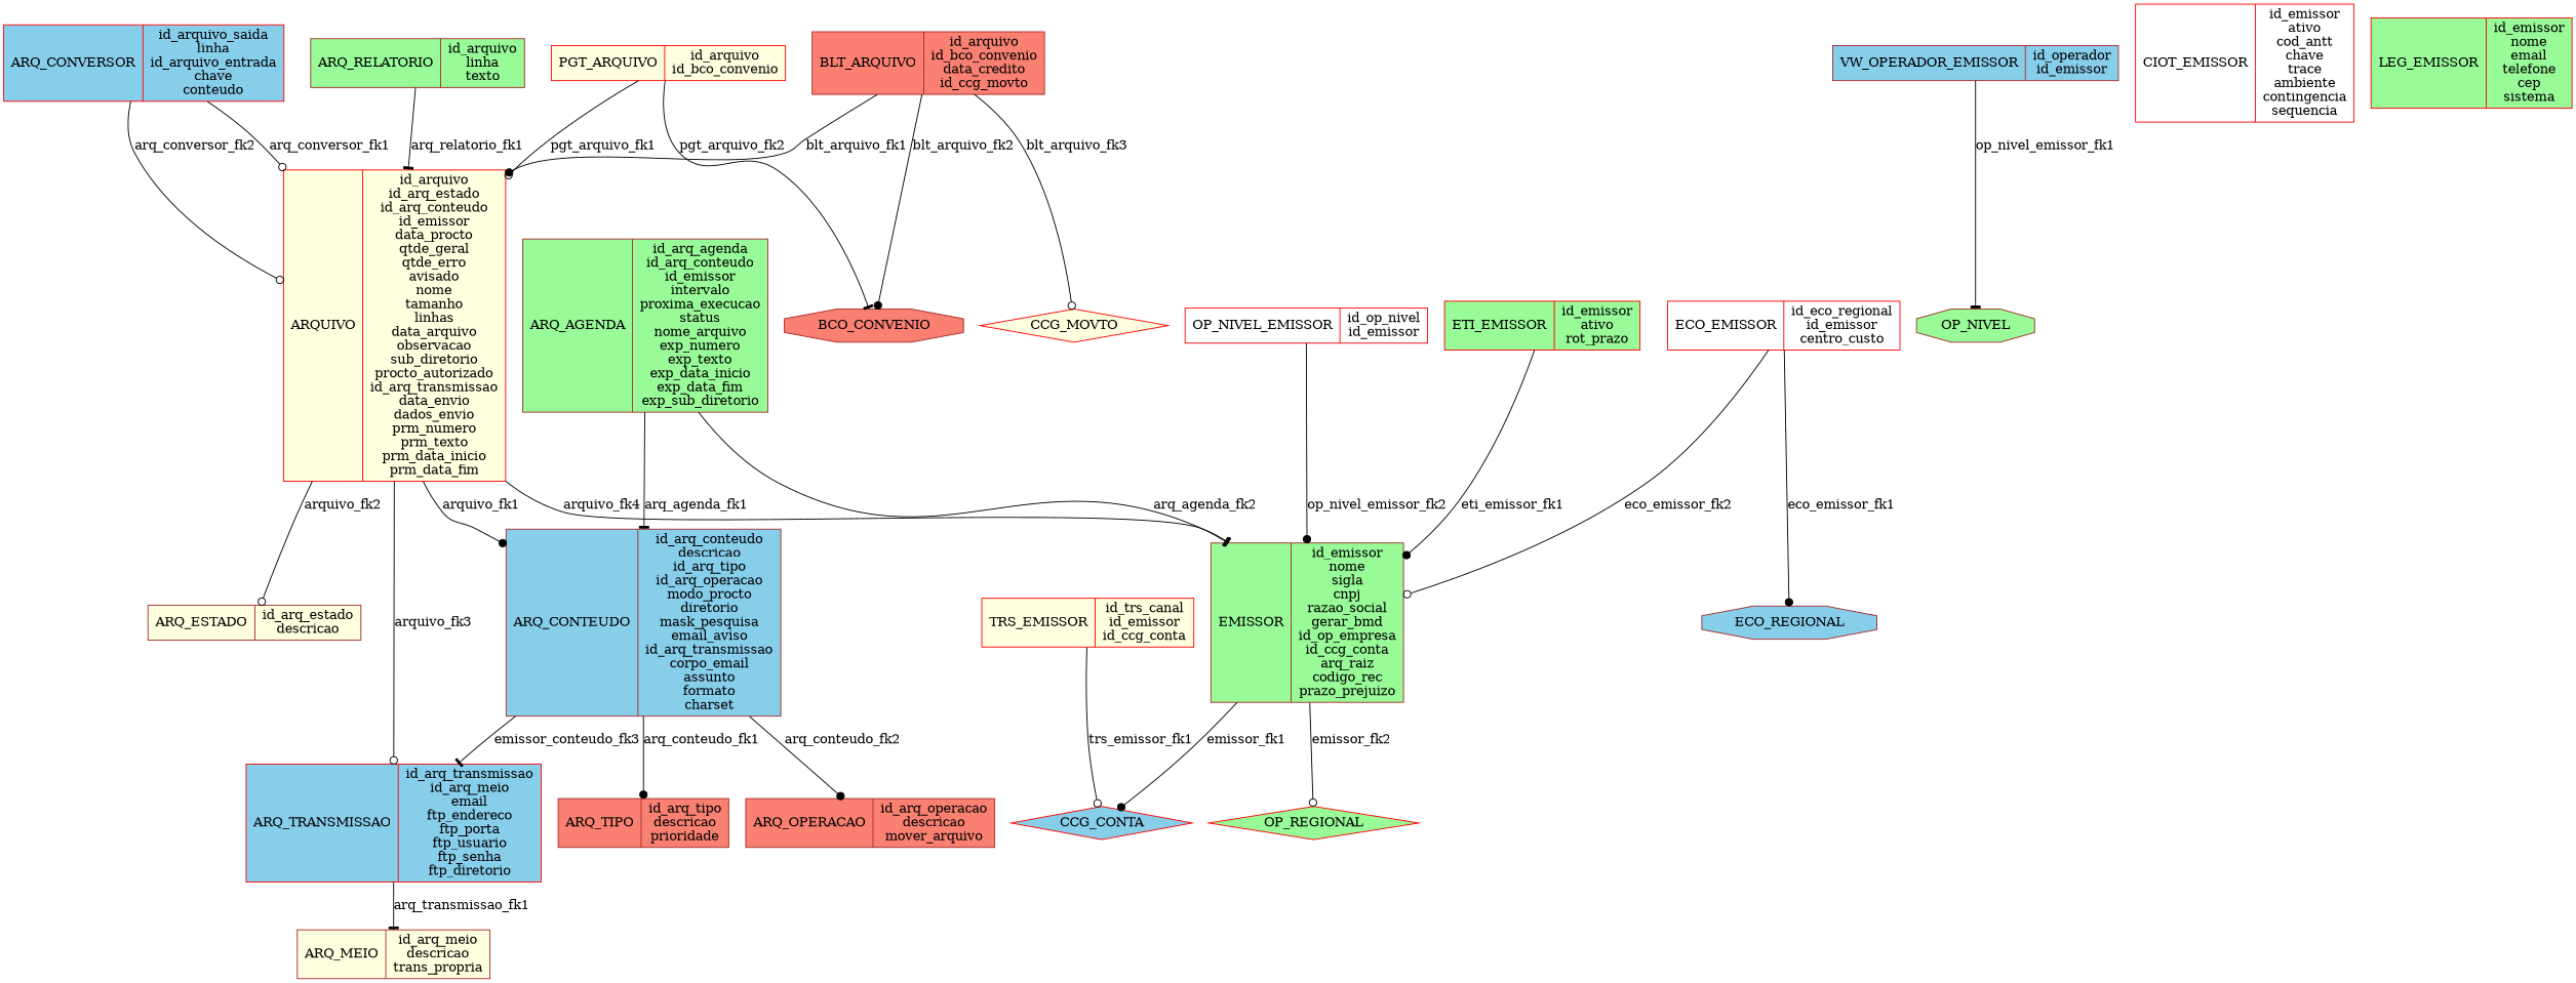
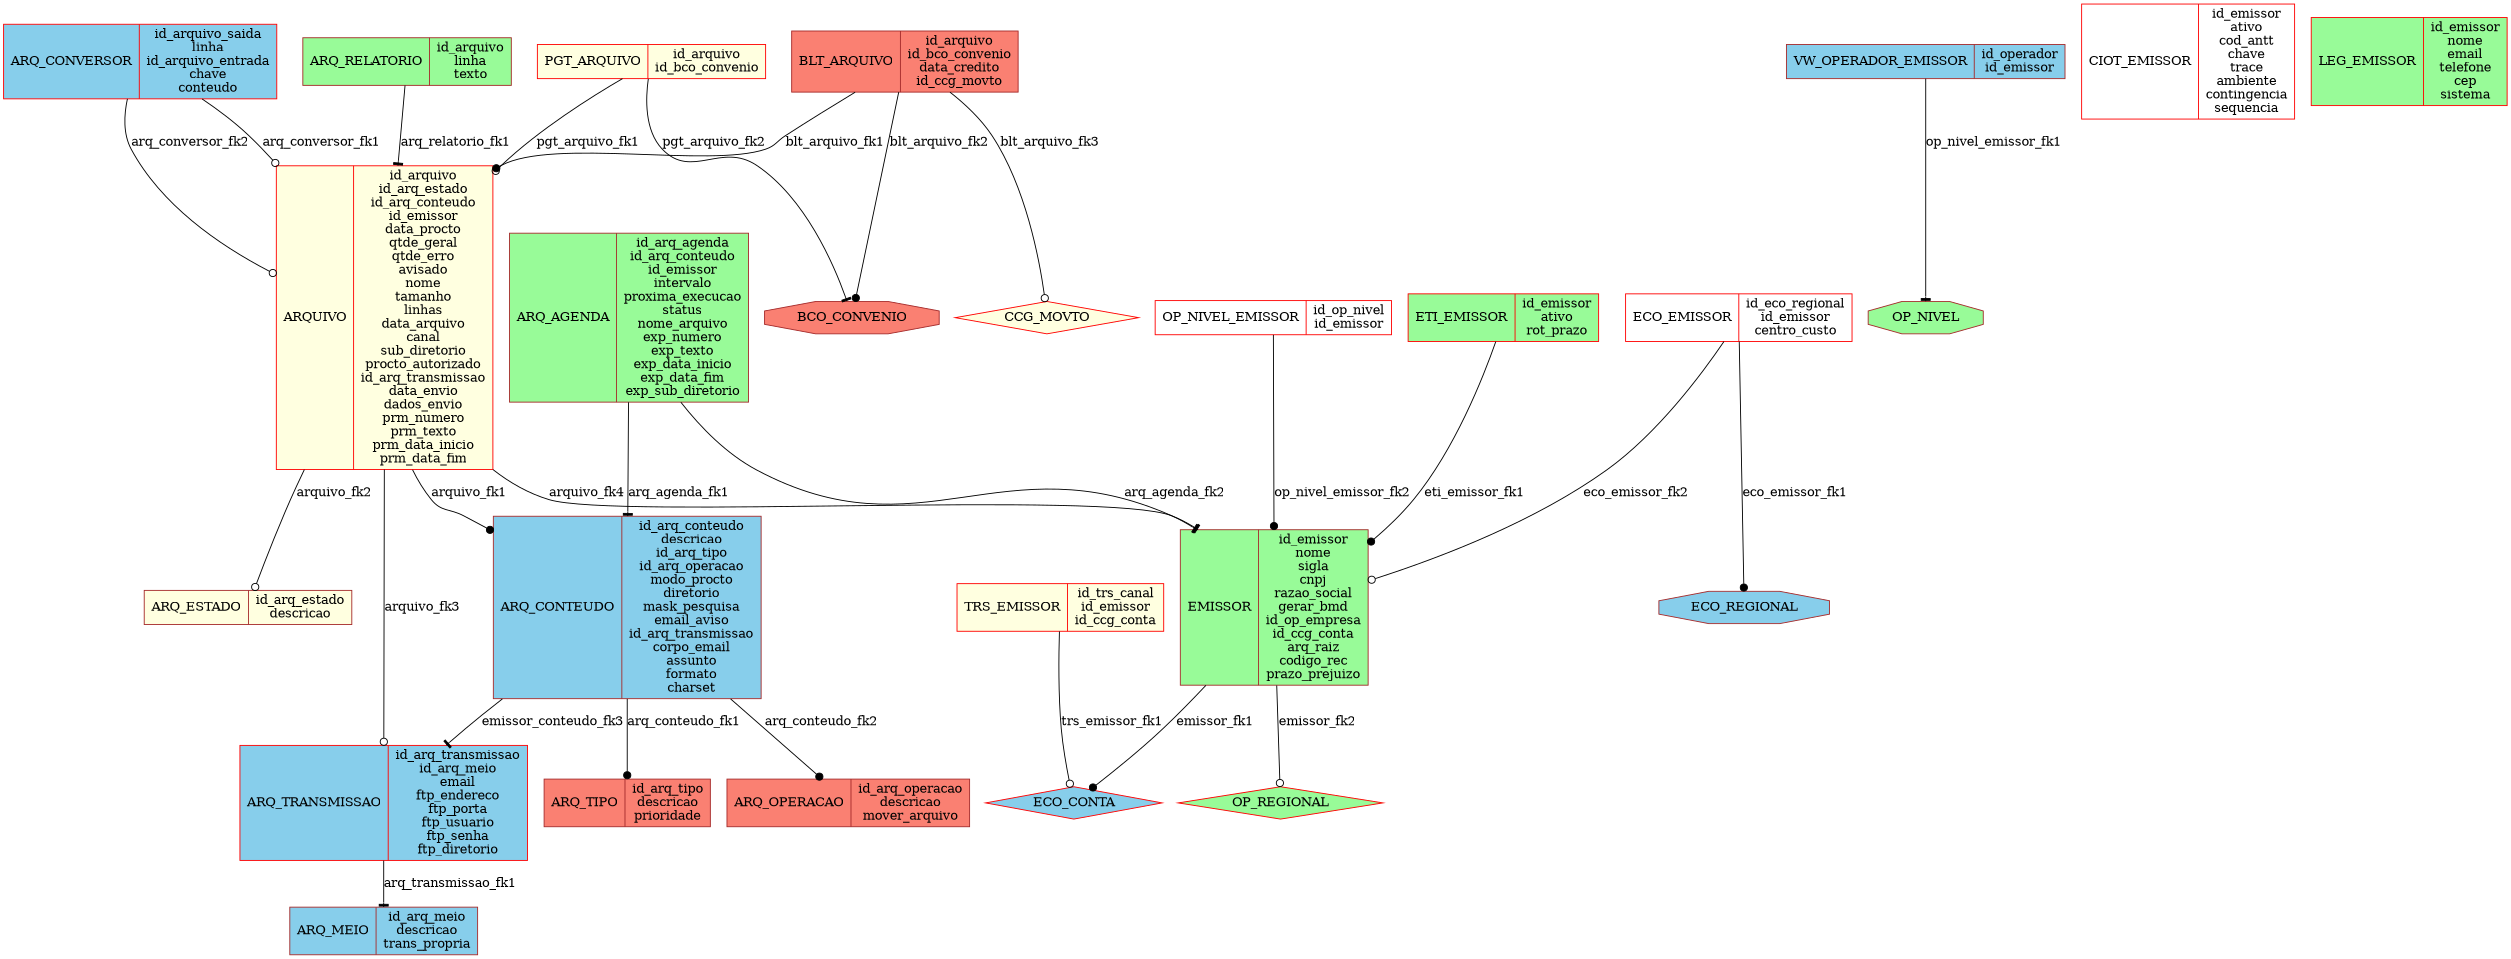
  digraph {
    rankdir=TB
    node [color=brown fillcolor=palegreen shape=record style=filled]
    edge [arrowhead=dot]
    n1 [label="ARQ_AGENDA|id_arq_agenda\nid_arq_conteudo\nid_emissor\nintervalo\nproxima_execucao\nstatus\nnome_arquivo\nexp_numero\nexp_texto\nexp_data_inicio\nexp_data_fim\nexp_sub_diretorio"]
    n2 [label="EMISSOR|id_emissor\nnome\nsigla\ncnpj\nrazao_social\ngerar_bmd\nid_op_empresa\nid_ccg_conta\narq_raiz\ncodigo_rec\nprazo_prejuizo"]
    n3 [fillcolor=skyblue label="ARQ_CONTEUDO|id_arq_conteudo\ndescricao\nid_arq_tipo\nid_arq_operacao\nmodo_procto\ndiretorio\nmask_pesquisa\nemail_aviso\nid_arq_transmissao\ncorpo_email\nassunto\nformato\ncharset"]
-   CCG_CONTA [color=red fillcolor=skyblue shape=diamond]
+   CCG_CONTA [color=red fillcolor=skyblue shape=diamond label=ECO_CONTA]
    n5 [color=red label=OP_REGIONAL shape=diamond]
    n6 [color=red fillcolor=skyblue label="ARQ_TRANSMISSAO|id_arq_transmissao\nid_arq_meio\nemail\nftp_endereco\nftp_porta\nftp_usuario\nftp_senha\nftp_diretorio"]
    n7 [fillcolor=salmon label="ARQ_TIPO|id_arq_tipo\ndescricao\nprioridade"]
    n8 [fillcolor=salmon label="ARQ_OPERACAO|id_arq_operacao\ndescricao\nmover_arquivo"]
    n9 [color=red fillcolor=skyblue label="ARQ_CONVERSOR|id_arquivo_saida\nlinha\nid_arquivo_entrada\nchave\nconteudo"]
-   n10 [color=red fillcolor=lightyellow label="ARQUIVO|id_arquivo\nid_arq_estado\nid_arq_conteudo\nid_emissor\ndata_procto\nqtde_geral\nqtde_erro\navisado\nnome\ntamanho\nlinhas\ndata_arquivo\nobservacao\nsub_diretorio\nprocto_autorizado\nid_arq_transmissao\ndata_envio\ndados_envio\nprm_numero\nprm_texto\nprm_data_inicio\nprm_data_fim"]
+   n10 [color=red fillcolor=lightyellow label="ARQUIVO|id_arquivo\nid_arq_estado\nid_arq_conteudo\nid_emissor\ndata_procto\nqtde_geral\nqtde_erro\navisado\nnome\ntamanho\nlinhas\ndata_arquivo\ncanal\nsub_diretorio\nprocto_autorizado\nid_arq_transmissao\ndata_envio\ndados_envio\nprm_numero\nprm_texto\nprm_data_inicio\nprm_data_fim"]
    n11 [fillcolor=lightyellow label="ARQ_ESTADO|id_arq_estado\ndescricao"]
-   n12 [fillcolor=lightyellow label="ARQ_MEIO|id_arq_meio\ndescricao\ntrans_propria"]
+   n12 [fillcolor=skyblue label="ARQ_MEIO|id_arq_meio\ndescricao\ntrans_propria"]
    n13 [fillcolor=salmon label="BLT_ARQUIVO|id_arquivo\nid_bco_convenio\ndata_credito\nid_ccg_movto"]
    CCG_MOVTO [color=red fillcolor=lightyellow shape=diamond]
    BCO_CONVENIO [fillcolor=salmon shape=octagon]
    n16 [color=red fillcolor=lightyellow label="PGT_ARQUIVO|id_arquivo\nid_bco_convenio"]
    n17 [color=red fillcolor=white label="ECO_EMISSOR|id_eco_regional\nid_emissor\ncentro_custo"]
    ECO_REGIONAL [fillcolor=skyblue shape=octagon]
    n19 [color=red label="ETI_EMISSOR|id_emissor\nativo\nrot_prazo"]
    n20 [color=red fillcolor=white label="OP_NIVEL_EMISSOR|id_op_nivel\nid_emissor"]
    OP_NIVEL [shape=octagon]
    n22 [color=red fillcolor=lightyellow label="TRS_EMISSOR|id_trs_canal\nid_emissor\nid_ccg_conta"]
    n23 [label="ARQ_RELATORIO|id_arquivo\nlinha\ntexto"]
    n24 [color=red fillcolor=white label="CIOT_EMISSOR|id_emissor\nativo\ncod_antt\nchave\ntrace\nambiente\ncontingencia\nsequencia"]
    n25 [color=red label="LEG_EMISSOR|id_emissor\nnome\nemail\ntelefone\ncep\nsistema"]
    n26 [fillcolor=skyblue label="VW_OPERADOR_EMISSOR|id_operador\nid_emissor"]
    n1 -> n2 [arrowhead=tee label=arq_agenda_fk2]
    n1 -> n3 [arrowhead=tee label=arq_agenda_fk1]
    n2 -> CCG_CONTA [label=emissor_fk1]
    n2 -> n5 [arrowhead=odot label=emissor_fk2]
    n3 -> n6 [arrowhead=tee label=emissor_conteudo_fk3]
    n3 -> n7 [label=arq_conteudo_fk1]
    n3 -> n8 [label=arq_conteudo_fk2]
    n6 -> n12 [arrowhead=tee label=arq_transmissao_fk1]
    n9 -> n10 [arrowhead=odot label=arq_conversor_fk2]
    n9 -> n10 [arrowhead=odot label=arq_conversor_fk1]
    n10 -> n2 [arrowhead=tee label=arquivo_fk4]
    n10 -> n3 [label=arquivo_fk1]
    n10 -> n6 [arrowhead=odot label=arquivo_fk3]
    n10 -> n11 [arrowhead=odot label=arquivo_fk2]
    n13 -> n10 [label=blt_arquivo_fk1]
    n13 -> CCG_MOVTO [arrowhead=odot label=blt_arquivo_fk3]
    n13 -> BCO_CONVENIO [label=blt_arquivo_fk2]
    n16 -> n10 [arrowhead=odot label=pgt_arquivo_fk1]
    n16 -> BCO_CONVENIO [arrowhead=tee label=pgt_arquivo_fk2]
    n17 -> n2 [arrowhead=odot label=eco_emissor_fk2]
    n17 -> ECO_REGIONAL [label=eco_emissor_fk1]
    n19 -> n2 [label=eti_emissor_fk1]
    n20 -> n2 [label=op_nivel_emissor_fk2]
    n22 -> CCG_CONTA [arrowhead=odot label=trs_emissor_fk1]
    n23 -> n10 [arrowhead=tee label=arq_relatorio_fk1]
    n26 -> OP_NIVEL [arrowhead=tee label=op_nivel_emissor_fk1]
  }
